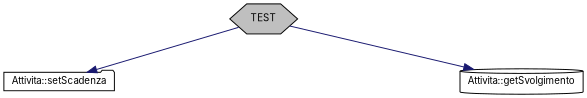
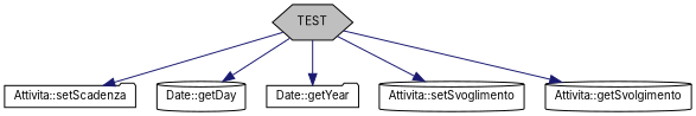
  digraph {
    fontname=Inter
    rankdir=TB
    node [color=black fillcolor=white fontname=Inter fontsize=10 shape=cylinder style=filled]
    edge [color=midnightblue fontname=Inter fontsize=10 labelfontname=Helvetica labelfontsize=10 style=solid]
    n1 [fillcolor=grey75 fontcolor=black height=0.2 label=TEST shape=hexagon width=0.4]
    n2 [height=0.2 label="Attivita::setScadenza" shape=folder width=0.4]
+   n3 [height=0.2 label="Date::getDay" width=0.4]
+   n4 [height=0.2 label="Date::getYear" shape=folder width=0.4]
+   n5 [height=0.2 label="Attivita::setSvoglimento" width=0.4]
    n6 [height=0.2 label="Attivita::getSvolgimento" width=0.4]
    n1 -> n2
+   n1 -> n3
+   n1 -> n4
+   n1 -> n5
    n1 -> n6
  }
